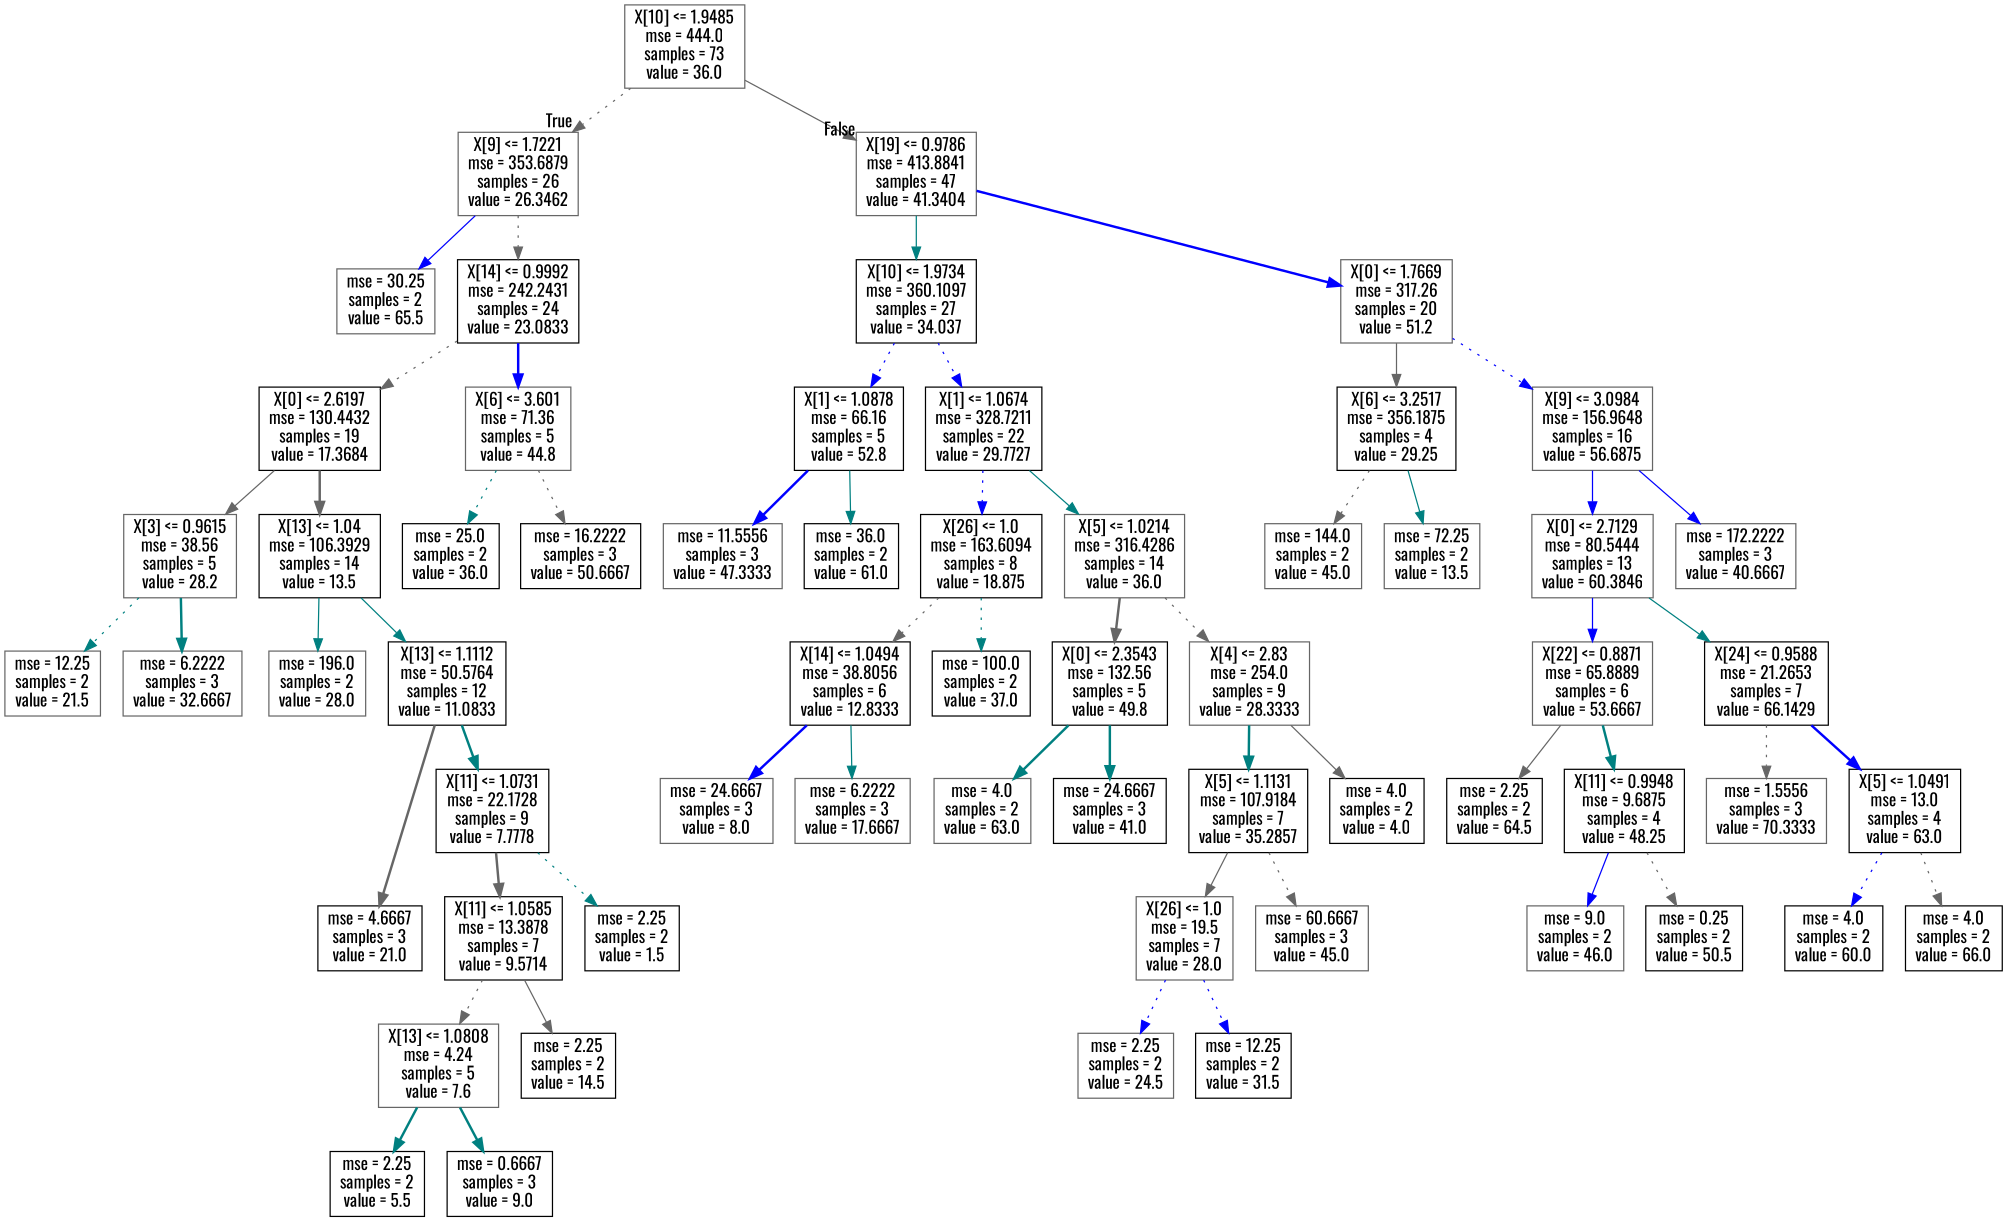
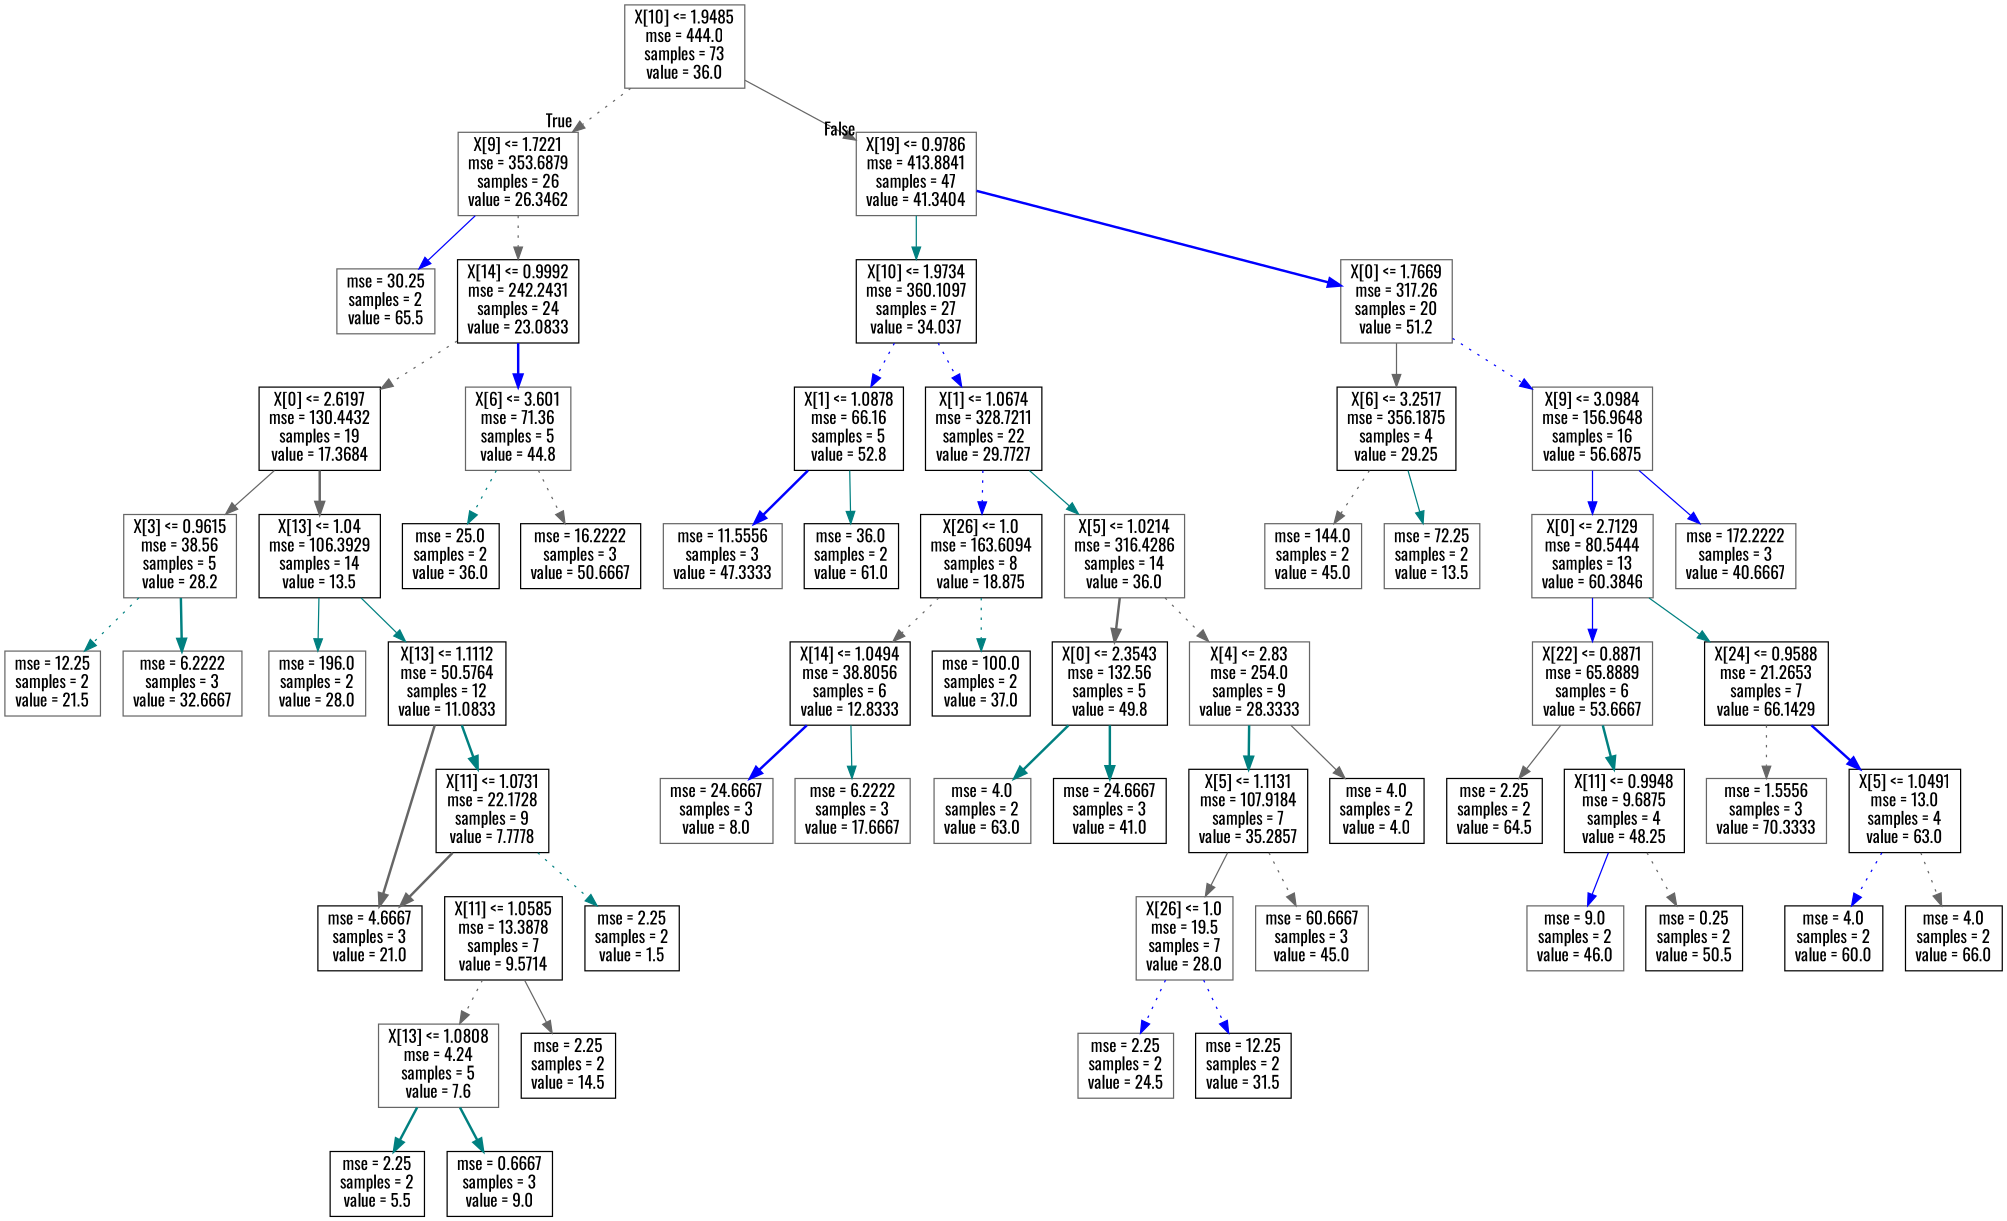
  digraph {
    fontname=Oswald
    node [color=black fontname=Oswald shape=box]
    edge [color=gray40 fontname=Oswald style=dotted]
    n1 [color=gray40 label="X[10] <= 1.9485\nmse = 444.0\nsamples = 73\nvalue = 36.0"]
    n2 [color=gray40 label="X[9] <= 1.7221\nmse = 353.6879\nsamples = 26\nvalue = 26.3462"]
    n3 [color=gray40 label="X[19] <= 0.9786\nmse = 413.8841\nsamples = 47\nvalue = 41.3404"]
    n4 [color=gray40 label="mse = 30.25\nsamples = 2\nvalue = 65.5"]
    n5 [label="X[14] <= 0.9992\nmse = 242.2431\nsamples = 24\nvalue = 23.0833"]
    n6 [label="X[10] <= 1.9734\nmse = 360.1097\nsamples = 27\nvalue = 34.037"]
    n7 [color=gray40 label="X[0] <= 1.7669\nmse = 317.26\nsamples = 20\nvalue = 51.2"]
    n8 [label="X[0] <= 2.6197\nmse = 130.4432\nsamples = 19\nvalue = 17.3684"]
    n9 [color=gray40 label="X[6] <= 3.601\nmse = 71.36\nsamples = 5\nvalue = 44.8"]
    n10 [color=gray40 label="X[3] <= 0.9615\nmse = 38.56\nsamples = 5\nvalue = 28.2"]
    n11 [label="X[13] <= 1.04\nmse = 106.3929\nsamples = 14\nvalue = 13.5"]
    n12 [label="mse = 25.0\nsamples = 2\nvalue = 36.0"]
    n13 [label="mse = 16.2222\nsamples = 3\nvalue = 50.6667"]
    n14 [color=gray40 label="mse = 12.25\nsamples = 2\nvalue = 21.5"]
    n15 [color=gray40 label="mse = 6.2222\nsamples = 3\nvalue = 32.6667"]
    n16 [color=gray40 label="mse = 196.0\nsamples = 2\nvalue = 28.0"]
    n17 [label="X[13] <= 1.1112\nmse = 50.5764\nsamples = 12\nvalue = 11.0833"]
    n18 [label="X[11] <= 1.0731\nmse = 22.1728\nsamples = 9\nvalue = 7.7778"]
    n19 [label="mse = 4.6667\nsamples = 3\nvalue = 21.0"]
    n20 [label="X[11] <= 1.0585\nmse = 13.3878\nsamples = 7\nvalue = 9.5714"]
    n21 [label="mse = 2.25\nsamples = 2\nvalue = 1.5"]
    n22 [color=gray40 label="X[13] <= 1.0808\nmse = 4.24\nsamples = 5\nvalue = 7.6"]
    n23 [label="mse = 2.25\nsamples = 2\nvalue = 14.5"]
    n24 [label="mse = 2.25\nsamples = 2\nvalue = 5.5"]
    n25 [label="mse = 0.6667\nsamples = 3\nvalue = 9.0"]
    n26 [label="X[1] <= 1.0878\nmse = 66.16\nsamples = 5\nvalue = 52.8"]
    n27 [label="X[1] <= 1.0674\nmse = 328.7211\nsamples = 22\nvalue = 29.7727"]
    n28 [label="X[6] <= 3.2517\nmse = 356.1875\nsamples = 4\nvalue = 29.25"]
    n29 [color=gray40 label="X[9] <= 3.0984\nmse = 156.9648\nsamples = 16\nvalue = 56.6875"]
    n30 [color=gray40 label="mse = 11.5556\nsamples = 3\nvalue = 47.3333"]
    n31 [label="mse = 36.0\nsamples = 2\nvalue = 61.0"]
    n32 [label="X[26] <= 1.0\nmse = 163.6094\nsamples = 8\nvalue = 18.875"]
    n33 [color=gray40 label="X[5] <= 1.0214\nmse = 316.4286\nsamples = 14\nvalue = 36.0"]
    n34 [label="X[14] <= 1.0494\nmse = 38.8056\nsamples = 6\nvalue = 12.8333"]
    n35 [label="mse = 100.0\nsamples = 2\nvalue = 37.0"]
    n36 [label="X[0] <= 2.3543\nmse = 132.56\nsamples = 5\nvalue = 49.8"]
    n37 [color=gray40 label="X[4] <= 2.83\nmse = 254.0\nsamples = 9\nvalue = 28.3333"]
    n38 [color=gray40 label="mse = 24.6667\nsamples = 3\nvalue = 8.0"]
    n39 [color=gray40 label="mse = 6.2222\nsamples = 3\nvalue = 17.6667"]
    n40 [color=gray40 label="mse = 4.0\nsamples = 2\nvalue = 63.0"]
    n41 [label="mse = 24.6667\nsamples = 3\nvalue = 41.0"]
    n42 [label="X[5] <= 1.1131\nmse = 107.9184\nsamples = 7\nvalue = 35.2857"]
    n43 [label="mse = 4.0\nsamples = 2\nvalue = 4.0"]
    n44 [color=gray40 label="X[26] <= 1.0\nmse = 19.5\nsamples = 7\nvalue = 28.0"]
    n45 [color=gray40 label="mse = 60.6667\nsamples = 3\nvalue = 45.0"]
    n46 [color=gray40 label="mse = 2.25\nsamples = 2\nvalue = 24.5"]
    n47 [label="mse = 12.25\nsamples = 2\nvalue = 31.5"]
    n48 [color=gray40 label="mse = 144.0\nsamples = 2\nvalue = 45.0"]
    n49 [color=gray40 label="mse = 72.25\nsamples = 2\nvalue = 13.5"]
    n50 [color=gray40 label="X[0] <= 2.7129\nmse = 80.5444\nsamples = 13\nvalue = 60.3846"]
    n51 [color=gray40 label="mse = 172.2222\nsamples = 3\nvalue = 40.6667"]
    n52 [color=gray40 label="X[22] <= 0.8871\nmse = 65.8889\nsamples = 6\nvalue = 53.6667"]
    n53 [label="X[24] <= 0.9588\nmse = 21.2653\nsamples = 7\nvalue = 66.1429"]
    n54 [label="mse = 2.25\nsamples = 2\nvalue = 64.5"]
    n55 [label="X[11] <= 0.9948\nmse = 9.6875\nsamples = 4\nvalue = 48.25"]
    n56 [color=gray40 label="mse = 1.5556\nsamples = 3\nvalue = 70.3333"]
    n57 [label="X[5] <= 1.0491\nmse = 13.0\nsamples = 4\nvalue = 63.0"]
    n58 [color=gray40 label="mse = 9.0\nsamples = 2\nvalue = 46.0"]
    n59 [label="mse = 0.25\nsamples = 2\nvalue = 50.5"]
    n60 [label="mse = 4.0\nsamples = 2\nvalue = 60.0"]
    n61 [label="mse = 4.0\nsamples = 2\nvalue = 66.0"]
    n1 -> n2 [headlabel=True labelangle=45 labeldistance=2.5]
    n1 -> n3 [headlabel=False labelangle=-45 labeldistance=2.5 style=solid]
    n2 -> n4 [color=blue style=solid]
    n2 -> n5
    n3 -> n6 [color=teal style=solid]
    n3 -> n7 [color=blue style=bold]
    n5 -> n8
    n5 -> n9 [color=blue style=bold]
    n6 -> n26 [color=blue]
    n6 -> n27 [color=blue]
    n7 -> n28 [style=solid]
    n7 -> n29 [color=blue]
    n8 -> n10 [style=solid]
    n8 -> n11 [style=bold]
    n9 -> n12 [color=teal]
    n9 -> n13
    n10 -> n14 [color=teal]
    n10 -> n15 [color=teal style=bold]
    n11 -> n16 [color=teal style=solid]
    n11 -> n17 [color=teal style=solid]
    n17 -> n18 [color=teal style=bold]
    n17 -> n19 [style=bold]
-   n18 -> n20 [style=bold]
+   n18 -> n19 [style=bold]
    n18 -> n21 [color=teal]
    n20 -> n22
    n20 -> n23 [style=solid]
    n22 -> n24 [color=teal style=bold]
    n22 -> n25 [color=teal style=bold]
    n26 -> n30 [color=blue style=bold]
    n26 -> n31 [color=teal style=solid]
    n27 -> n32 [color=blue]
    n27 -> n33 [color=teal style=solid]
    n28 -> n48
    n28 -> n49 [color=teal style=solid]
    n29 -> n50 [color=blue style=solid]
    n29 -> n51 [color=blue style=solid]
    n32 -> n34
    n32 -> n35 [color=teal]
    n33 -> n36 [style=bold]
    n33 -> n37
    n34 -> n38 [color=blue style=bold]
    n34 -> n39 [color=teal style=solid]
    n36 -> n40 [color=teal style=bold]
    n36 -> n41 [color=teal style=bold]
    n37 -> n42 [color=teal style=bold]
    n37 -> n43 [style=solid]
    n42 -> n44 [style=solid]
    n42 -> n45
    n44 -> n46 [color=blue]
    n44 -> n47 [color=blue]
    n50 -> n52 [color=blue style=solid]
    n50 -> n53 [color=teal style=solid]
    n52 -> n54 [style=solid]
    n52 -> n55 [color=teal style=bold]
    n53 -> n56
    n53 -> n57 [color=blue style=bold]
    n55 -> n58 [color=blue style=solid]
    n55 -> n59
    n57 -> n60 [color=blue]
    n57 -> n61
  }
